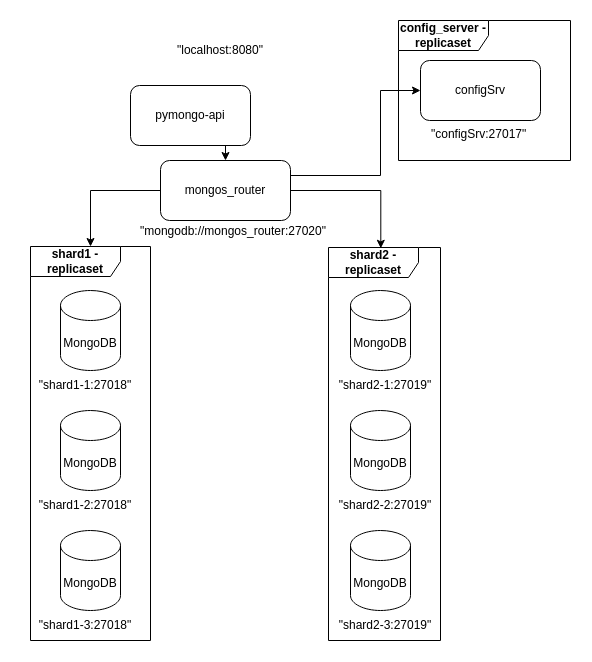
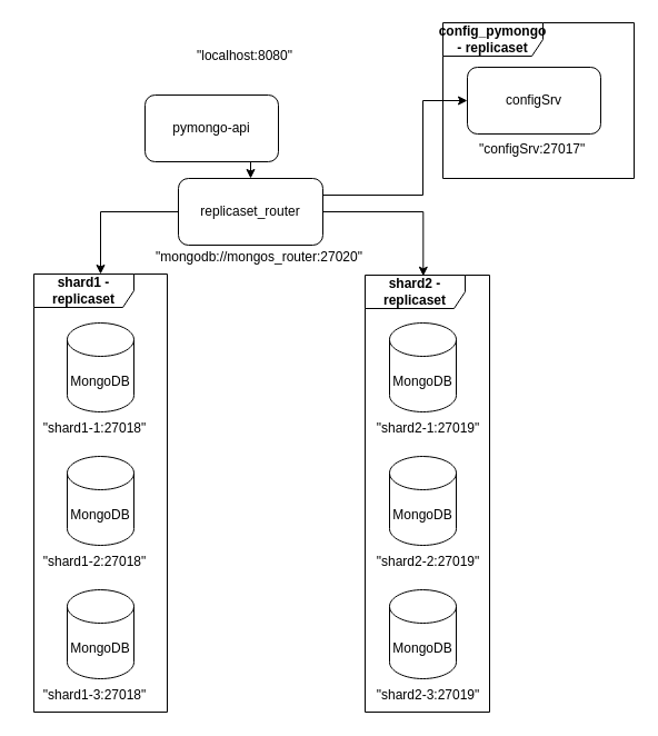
  <mxCell id="0" />
  <mxCell id="1" parent="0" />
  <mxCell id="2" value="MongoDB" style="shape=cylinder3;whiteSpace=wrap;html=1;boundedLbl=1;backgroundOutline=1;size=15;" parent="1" vertex="1"><mxGeometry x="350" y="290" width="60" height="80" as="geometry" /></mxCell>
  <mxCell id="3" style="edgeStyle=orthogonalEdgeStyle;rounded=0;orthogonalLoop=1;jettySize=auto;html=1;exitX=0.5;exitY=1;exitDx=0;exitDy=0;entryX=0.5;entryY=0;entryDx=0;entryDy=0;" parent="1" source="4" target="10" edge="1"><mxGeometry relative="1" as="geometry" /></mxCell>
  <mxCell id="4" value="pymongo-api" style="rounded=1;whiteSpace=wrap;html=1;" parent="1" vertex="1"><mxGeometry x="130" y="85" width="120" height="60" as="geometry" /></mxCell>
  <mxCell id="5" value="MongoDB" style="shape=cylinder3;whiteSpace=wrap;html=1;boundedLbl=1;backgroundOutline=1;size=15;" parent="1" vertex="1"><mxGeometry x="60" y="290" width="60" height="80" as="geometry" /></mxCell>
  <mxCell id="6" value="&quot;shard1-1:27018&quot;" style="text;html=1;align=center;verticalAlign=middle;whiteSpace=wrap;rounded=0;" parent="1" vertex="1"><mxGeometry x="20" y="370" width="130" height="30" as="geometry" /></mxCell>
  <mxCell id="7" value="&quot;shard2-1:27019&quot;" style="text;html=1;align=center;verticalAlign=middle;whiteSpace=wrap;rounded=0;" parent="1" vertex="1"><mxGeometry x="320" y="370" width="130" height="30" as="geometry" /></mxCell>
  <mxCell id="8" style="edgeStyle=orthogonalEdgeStyle;rounded=0;orthogonalLoop=1;jettySize=auto;html=1;exitX=1;exitY=0.25;exitDx=0;exitDy=0;entryX=0;entryY=0.5;entryDx=0;entryDy=0;" parent="1" source="10" target="11" edge="1"><mxGeometry relative="1" as="geometry"><Array as="points"><mxPoint x="380" y="175" /><mxPoint x="380" y="90" /></Array></mxGeometry></mxCell>
  <mxCell id="9" style="edgeStyle=orthogonalEdgeStyle;rounded=0;orthogonalLoop=1;jettySize=auto;html=1;exitX=0;exitY=0.5;exitDx=0;exitDy=0;" parent="1" source="10" target="15" edge="1"><mxGeometry relative="1" as="geometry" /></mxCell>
- <mxCell id="10" value="mongos_router" style="rounded=1;whiteSpace=wrap;html=1;" parent="1" vertex="1"><mxGeometry x="160" y="160" width="130" height="60" as="geometry" /></mxCell>
+ <mxCell id="10" value="replicaset_router" style="rounded=1;whiteSpace=wrap;html=1;" parent="1" vertex="1"><mxGeometry x="160" y="160" width="130" height="60" as="geometry" /></mxCell>
  <mxCell id="11" value="configSrv" style="rounded=1;whiteSpace=wrap;html=1;" parent="1" vertex="1"><mxGeometry x="420" y="60" width="120" height="60" as="geometry" /></mxCell>
  <mxCell id="12" value="&quot;configSrv:27017&quot;" style="text;whiteSpace=wrap;" parent="1" vertex="1"><mxGeometry x="429" y="120" width="102" height="22" as="geometry" /></mxCell>
  <mxCell id="13" value="&quot;mongodb://mongos_router:27020&quot;" style="text;whiteSpace=wrap;" parent="1" vertex="1"><mxGeometry x="138" y="217" width="190" height="20" as="geometry" /></mxCell>
  <mxCell id="14" value="&quot;localhost:8080&quot;" style="text;whiteSpace=wrap;" parent="1" vertex="1"><mxGeometry x="175" y="36" width="90" height="20" as="geometry" /></mxCell>
  <mxCell id="15" value="&lt;span style=&quot;font-weight: 700;&quot;&gt;shard1 - replicaset&lt;/span&gt;" style="shape=umlFrame;whiteSpace=wrap;html=1;pointerEvents=0;width=90;height=30;" parent="1" vertex="1"><mxGeometry x="30" y="246" width="120" height="394" as="geometry" /></mxCell>
  <mxCell id="16" value="&lt;span style=&quot;font-weight: 700;&quot;&gt;shard2 - replicaset&lt;/span&gt;" style="shape=umlFrame;whiteSpace=wrap;html=1;pointerEvents=0;width=90;height=30;" parent="1" vertex="1"><mxGeometry x="328" y="247" width="112" height="393" as="geometry" /></mxCell>
- <mxCell id="17" value="&lt;span style=&quot;font-weight: 700;&quot;&gt;config_server - replicaset&lt;/span&gt;" style="shape=umlFrame;whiteSpace=wrap;html=1;pointerEvents=0;width=90;height=30;" parent="1" vertex="1"><mxGeometry x="398" y="20" width="172" height="140" as="geometry" /></mxCell>
+ <mxCell id="17" value="&lt;span style=&quot;font-weight: 700;&quot;&gt;config_pymongo - replicaset&lt;/span&gt;" style="shape=umlFrame;whiteSpace=wrap;html=1;pointerEvents=0;width=90;height=30;" parent="1" vertex="1"><mxGeometry x="398" y="20" width="172" height="140" as="geometry" /></mxCell>
  <mxCell id="18" value="MongoDB" style="shape=cylinder3;whiteSpace=wrap;html=1;boundedLbl=1;backgroundOutline=1;size=15;" parent="1" vertex="1"><mxGeometry x="60" y="410" width="60" height="80" as="geometry" /></mxCell>
  <mxCell id="19" value="&quot;shard1-2:27018&quot;" style="text;html=1;align=center;verticalAlign=middle;whiteSpace=wrap;rounded=0;" parent="1" vertex="1"><mxGeometry x="20" y="490" width="130" height="30" as="geometry" /></mxCell>
  <mxCell id="20" value="MongoDB" style="shape=cylinder3;whiteSpace=wrap;html=1;boundedLbl=1;backgroundOutline=1;size=15;" parent="1" vertex="1"><mxGeometry x="60" y="530" width="60" height="80" as="geometry" /></mxCell>
  <mxCell id="21" value="&quot;shard1-3:27018&quot;" style="text;html=1;align=center;verticalAlign=middle;whiteSpace=wrap;rounded=0;" parent="1" vertex="1"><mxGeometry x="20" y="610" width="130" height="30" as="geometry" /></mxCell>
  <mxCell id="22" value="MongoDB" style="shape=cylinder3;whiteSpace=wrap;html=1;boundedLbl=1;backgroundOutline=1;size=15;" parent="1" vertex="1"><mxGeometry x="350" y="410" width="60" height="80" as="geometry" /></mxCell>
  <mxCell id="23" value="&quot;shard2-2:27019&quot;" style="text;html=1;align=center;verticalAlign=middle;whiteSpace=wrap;rounded=0;" parent="1" vertex="1"><mxGeometry x="320" y="490" width="130" height="30" as="geometry" /></mxCell>
  <mxCell id="24" value="MongoDB" style="shape=cylinder3;whiteSpace=wrap;html=1;boundedLbl=1;backgroundOutline=1;size=15;" parent="1" vertex="1"><mxGeometry x="350" y="530" width="60" height="80" as="geometry" /></mxCell>
  <mxCell id="25" value="&quot;shard2-3:27019&quot;" style="text;html=1;align=center;verticalAlign=middle;whiteSpace=wrap;rounded=0;" parent="1" vertex="1"><mxGeometry x="320" y="610" width="130" height="30" as="geometry" /></mxCell>
  <mxCell id="26" style="edgeStyle=orthogonalEdgeStyle;rounded=0;orthogonalLoop=1;jettySize=auto;html=1;exitX=1;exitY=0.5;exitDx=0;exitDy=0;entryX=0.467;entryY=0.002;entryDx=0;entryDy=0;entryPerimeter=0;" parent="1" source="10" target="16" edge="1"><mxGeometry relative="1" as="geometry" /></mxCell>
